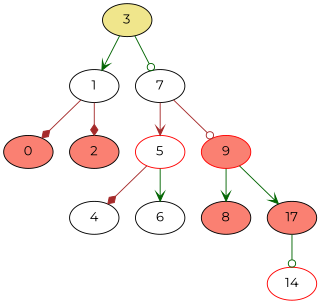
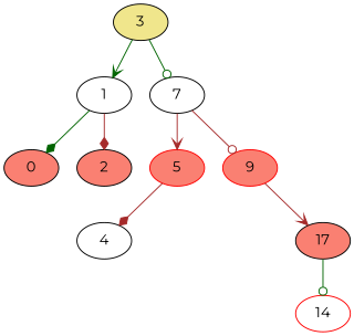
  digraph {
    fontname=Montserrat
    node [color=black fillcolor=salmon fontname=Montserrat style=filled]
    edge [arrowhead=vee color=darkgreen fontname=Montserrat]
    3 [fillcolor=khaki]
    1 [fillcolor=white]
    7 [fillcolor=white]
    0
    2
-   5 [color=red fillcolor=white]
+   5 [color=red]
    9 [color=red]
    4 [fillcolor=white]
-   6 [fillcolor=white]
-   8
    n11 [label=17]
    n12 [color=red fillcolor=white label=14]
    3 -> 1
    3 -> 7 [arrowhead=odot]
-   1 -> 0 [arrowhead=diamond color=brown]
+   1 -> 0 [arrowhead=diamond]
    1 -> 2 [arrowhead=diamond color=brown]
    7 -> 5 [color=brown]
    7 -> 9 [arrowhead=odot color=brown]
    5 -> 4 [arrowhead=diamond color=brown]
-   5 -> 6
-   9 -> 8
-   9 -> n11
+   9 -> n11 [color=brown]
    n11 -> n12 [arrowhead=odot]
  }
